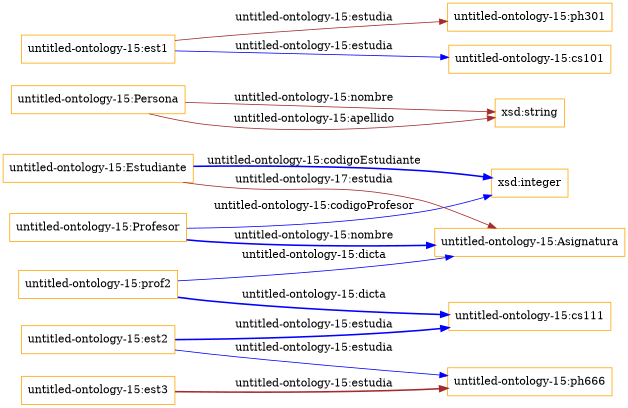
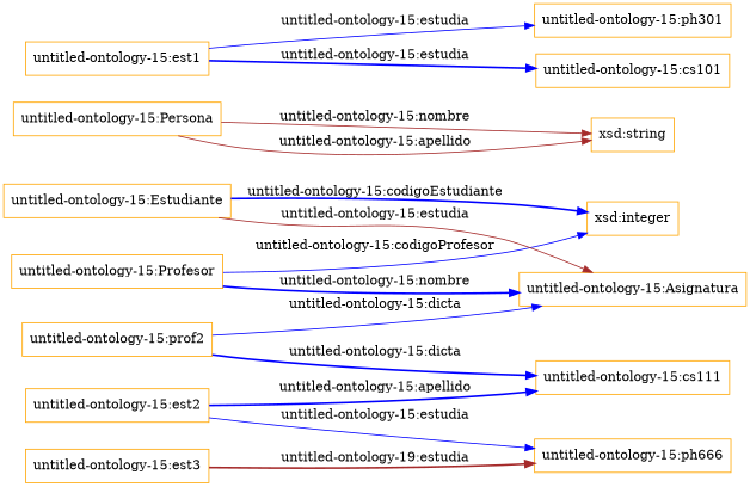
  digraph {
    rankdir=LR
    node [color=orange shape=rectangle]
    edge [color=blue style=solid]
    "untitled-ontology-15:Profesor"
    "untitled-ontology-15:Asignatura"
    "xsd:integer"
    "untitled-ontology-15:Persona"
    "xsd:string"
    "untitled-ontology-15:Estudiante"
    "untitled-ontology-15:prof2"
    "untitled-ontology-15:cs111"
    "untitled-ontology-15:est3"
    "untitled-ontology-15:ph666"
    "untitled-ontology-15:est1"
    "untitled-ontology-15:ph301"
    "untitled-ontology-15:cs101"
    "untitled-ontology-15:est2"
    "untitled-ontology-15:Profesor" -> "untitled-ontology-15:Asignatura" [label="untitled-ontology-15:nombre" style=bold]
    "untitled-ontology-15:Profesor" -> "xsd:integer" [label="untitled-ontology-15:codigoProfesor"]
    "untitled-ontology-15:Persona" -> "xsd:string" [color=brown label="untitled-ontology-15:nombre"]
    "untitled-ontology-15:Persona" -> "xsd:string" [color=brown label="untitled-ontology-15:apellido"]
-   "untitled-ontology-15:Estudiante" -> "untitled-ontology-15:Asignatura" [color=brown label="untitled-ontology-17:estudia"]
+   "untitled-ontology-15:Estudiante" -> "untitled-ontology-15:Asignatura" [color=brown label="untitled-ontology-15:estudia"]
    "untitled-ontology-15:Estudiante" -> "xsd:integer" [label="untitled-ontology-15:codigoEstudiante" style=bold]
    "untitled-ontology-15:prof2" -> "untitled-ontology-15:Asignatura" [label="untitled-ontology-15:dicta"]
    "untitled-ontology-15:prof2" -> "untitled-ontology-15:cs111" [label="untitled-ontology-15:dicta" style=bold]
-   "untitled-ontology-15:est3" -> "untitled-ontology-15:ph666" [color=brown label="untitled-ontology-15:estudia" style=bold]
-   "untitled-ontology-15:est1" -> "untitled-ontology-15:ph301" [color=brown label="untitled-ontology-15:estudia"]
-   "untitled-ontology-15:est1" -> "untitled-ontology-15:cs101" [label="untitled-ontology-15:estudia"]
-   "untitled-ontology-15:est2" -> "untitled-ontology-15:cs111" [label="untitled-ontology-15:estudia" style=bold]
+   "untitled-ontology-15:est3" -> "untitled-ontology-15:ph666" [color=brown label="untitled-ontology-19:estudia" style=bold]
+   "untitled-ontology-15:est1" -> "untitled-ontology-15:ph301" [label="untitled-ontology-15:estudia"]
+   "untitled-ontology-15:est1" -> "untitled-ontology-15:cs101" [label="untitled-ontology-15:estudia" style=bold]
+   "untitled-ontology-15:est2" -> "untitled-ontology-15:cs111" [label="untitled-ontology-15:apellido" style=bold]
    "untitled-ontology-15:est2" -> "untitled-ontology-15:ph666" [label="untitled-ontology-15:estudia"]
  }
